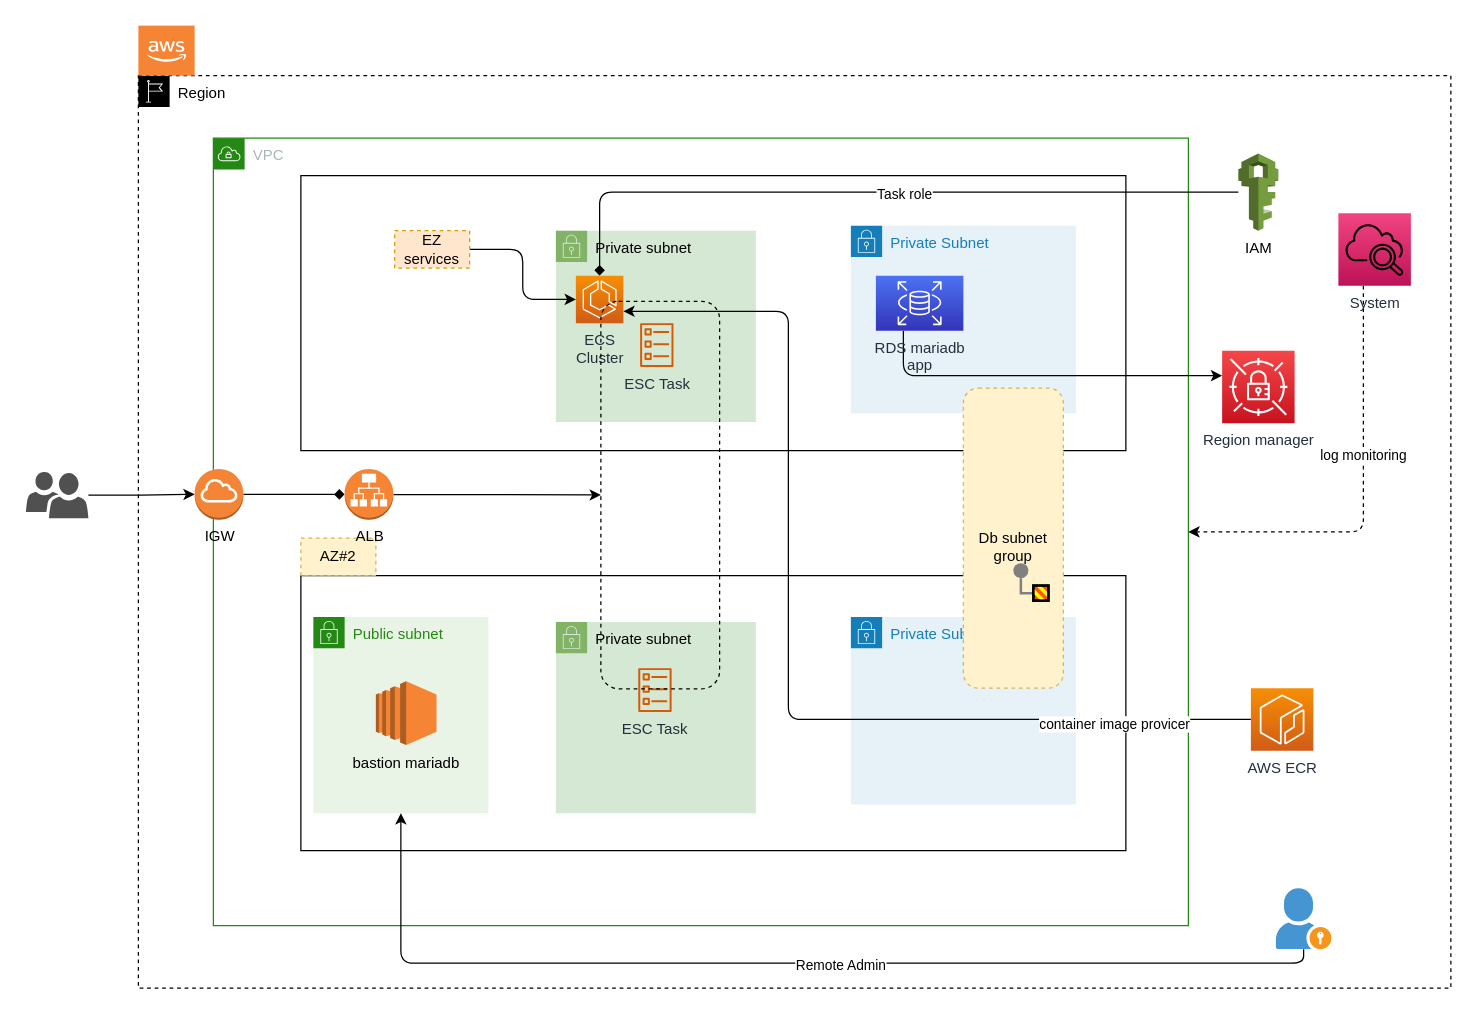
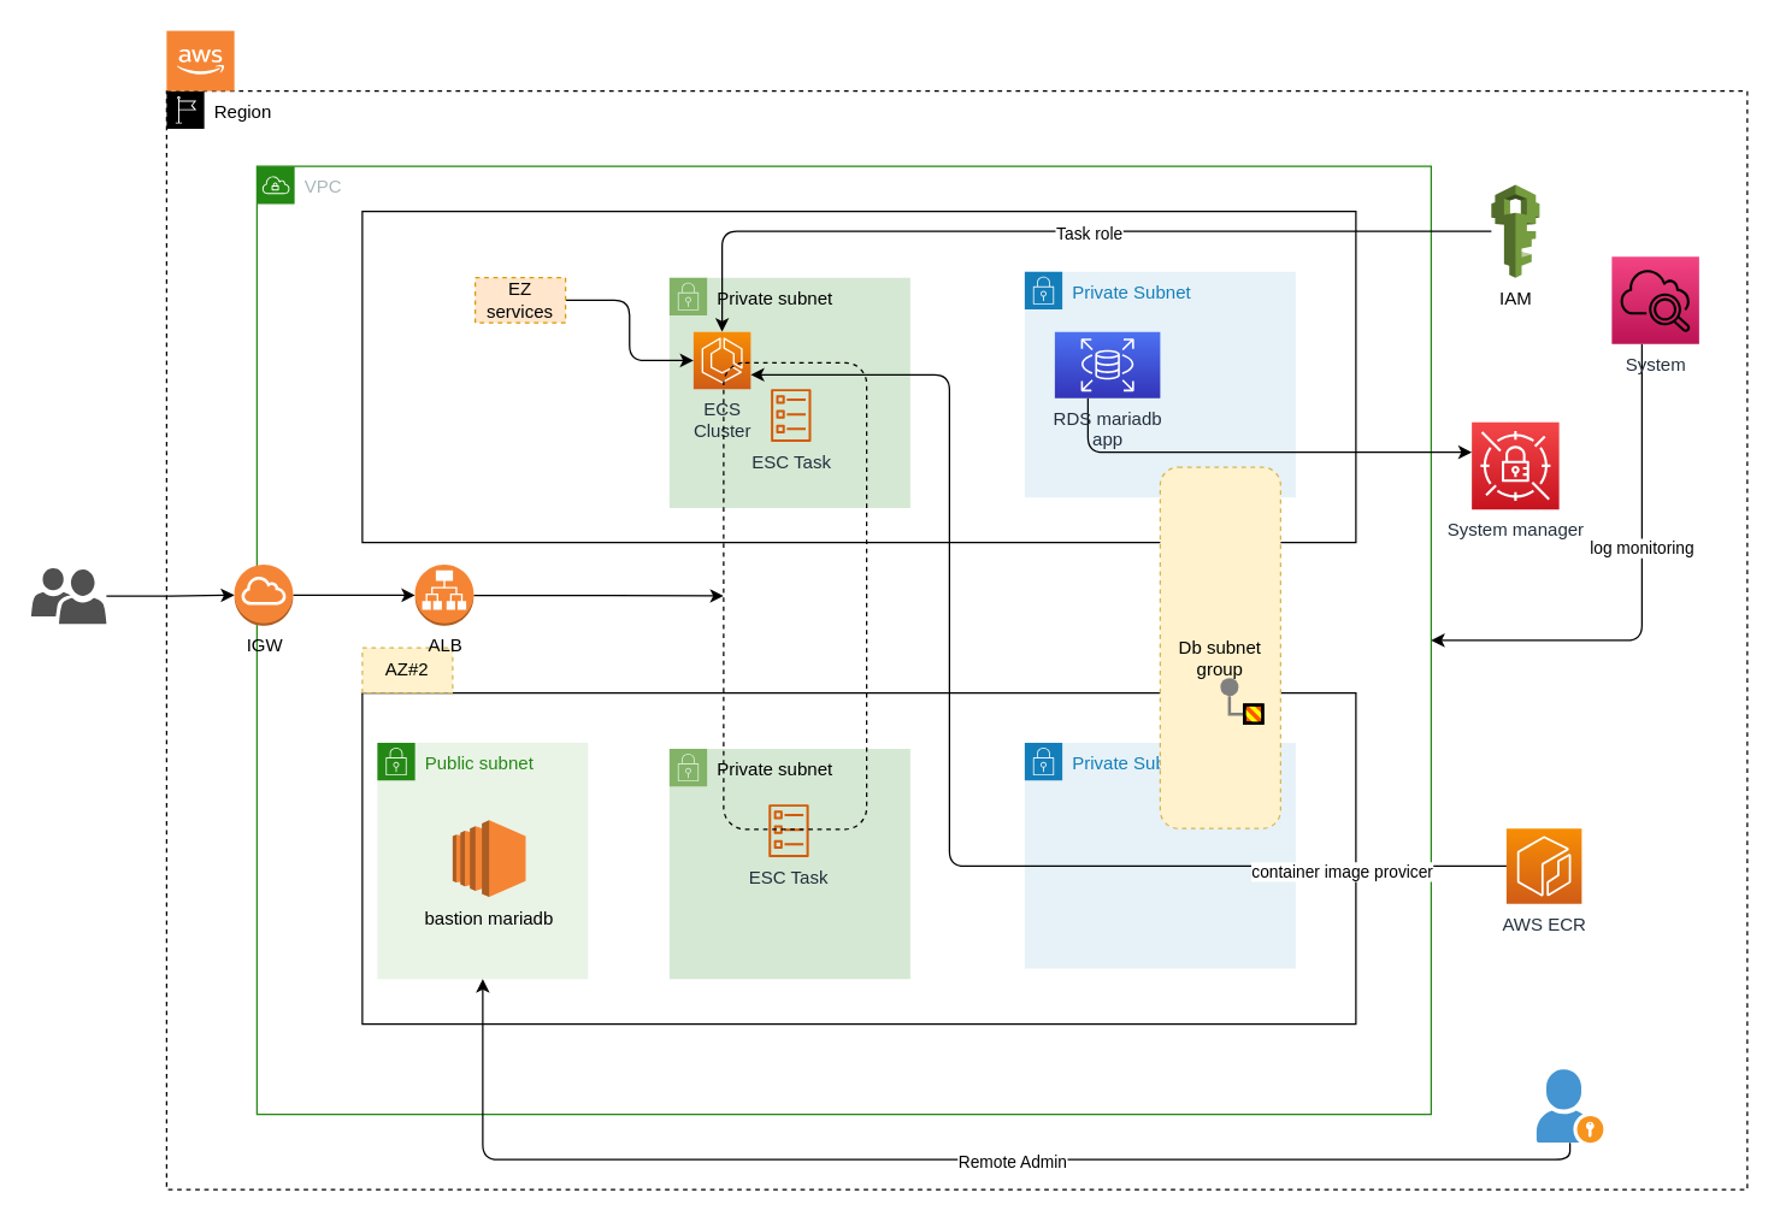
  <mxCell id="0" />
  <mxCell id="1" parent="0" />
  <mxCell id="2" value="Region" style="points=[[0,0],[0.25,0],[0.5,0],[0.75,0],[1,0],[1,0.25],[1,0.5],[1,0.75],[1,1],[0.75,1],[0.5,1],[0.25,1],[0,1],[0,0.75],[0,0.5],[0,0.25]];outlineConnect=0;html=1;whiteSpace=wrap;fontSize=12;fontStyle=0;shape=mxgraph.aws4.group;grIcon=mxgraph.aws4.group_region;verticalAlign=top;align=left;spacingLeft=30;dashed=1;" vertex="1" parent="1"><mxGeometry x="110" y="60" width="1050" height="730" as="geometry" /></mxCell>
  <mxCell id="3" value="VPC" style="points=[[0,0],[0.25,0],[0.5,0],[0.75,0],[1,0],[1,0.25],[1,0.5],[1,0.75],[1,1],[0.75,1],[0.5,1],[0.25,1],[0,1],[0,0.75],[0,0.5],[0,0.25]];outlineConnect=0;gradientColor=none;html=1;whiteSpace=wrap;fontSize=12;fontStyle=0;shape=mxgraph.aws4.group;grIcon=mxgraph.aws4.group_vpc;strokeColor=#248814;fillColor=none;verticalAlign=top;align=left;spacingLeft=30;fontColor=#AAB7B8;dashed=0;" vertex="1" parent="1"><mxGeometry x="170" y="110" width="780" height="630" as="geometry" /></mxCell>
  <mxCell id="4" value="AWS ECR" style="sketch=0;points=[[0,0,0],[0.25,0,0],[0.5,0,0],[0.75,0,0],[1,0,0],[0,1,0],[0.25,1,0],[0.5,1,0],[0.75,1,0],[1,1,0],[0,0.25,0],[0,0.5,0],[0,0.75,0],[1,0.25,0],[1,0.5,0],[1,0.75,0]];outlineConnect=0;fontColor=#232F3E;gradientColor=#F78E04;gradientDirection=north;fillColor=#D05C17;strokeColor=#ffffff;dashed=0;verticalLabelPosition=bottom;verticalAlign=top;align=center;html=1;fontSize=12;fontStyle=0;aspect=fixed;shape=mxgraph.aws4.resourceIcon;resIcon=mxgraph.aws4.ecr;" vertex="1" parent="1"><mxGeometry x="1000" y="550" width="50" height="50" as="geometry" /></mxCell>
  <mxCell id="5" value="" style="rounded=0;whiteSpace=wrap;html=1;" vertex="1" parent="1"><mxGeometry x="240" y="140" width="660" height="220" as="geometry" /></mxCell>
  <mxCell id="6" value="" style="rounded=0;whiteSpace=wrap;html=1;" vertex="1" parent="1"><mxGeometry x="240" y="460" width="660" height="220" as="geometry" /></mxCell>
  <mxCell id="7" value="Private Subnet" style="points=[[0,0],[0.25,0],[0.5,0],[0.75,0],[1,0],[1,0.25],[1,0.5],[1,0.75],[1,1],[0.75,1],[0.5,1],[0.25,1],[0,1],[0,0.75],[0,0.5],[0,0.25]];outlineConnect=0;gradientColor=none;html=1;whiteSpace=wrap;fontSize=12;fontStyle=0;shape=mxgraph.aws4.group;grIcon=mxgraph.aws4.group_security_group;grStroke=0;strokeColor=#147EBA;fillColor=#E6F2F8;verticalAlign=top;align=left;spacingLeft=30;fontColor=#147EBA;dashed=0;" vertex="1" parent="1"><mxGeometry x="680" y="180" width="180" height="150" as="geometry" /></mxCell>
  <mxCell id="8" style="edgeStyle=orthogonalEdgeStyle;rounded=1;orthogonalLoop=1;jettySize=auto;html=1;" edge="1" parent="1" source="9" target="37"><mxGeometry relative="1" as="geometry"><Array as="points"><mxPoint x="722" y="300" /></Array></mxGeometry></mxCell>
  <mxCell id="9" value="RDS mariadb&lt;br&gt;app" style="sketch=0;points=[[0,0,0],[0.25,0,0],[0.5,0,0],[0.75,0,0],[1,0,0],[0,1,0],[0.25,1,0],[0.5,1,0],[0.75,1,0],[1,1,0],[0,0.25,0],[0,0.5,0],[0,0.75,0],[1,0.25,0],[1,0.5,0],[1,0.75,0]];outlineConnect=0;fontColor=#232F3E;gradientColor=#4D72F3;gradientDirection=north;fillColor=#3334B9;strokeColor=#ffffff;dashed=0;verticalLabelPosition=bottom;verticalAlign=top;align=center;html=1;fontSize=12;fontStyle=0;aspect=fixed;shape=mxgraph.aws4.resourceIcon;resIcon=mxgraph.aws4.rds;" vertex="1" parent="1"><mxGeometry x="700" y="220" width="70" height="44" as="geometry" /></mxCell>
  <mxCell id="10" value="Private Subnet" style="points=[[0,0],[0.25,0],[0.5,0],[0.75,0],[1,0],[1,0.25],[1,0.5],[1,0.75],[1,1],[0.75,1],[0.5,1],[0.25,1],[0,1],[0,0.75],[0,0.5],[0,0.25]];outlineConnect=0;gradientColor=none;html=1;whiteSpace=wrap;fontSize=12;fontStyle=0;shape=mxgraph.aws4.group;grIcon=mxgraph.aws4.group_security_group;grStroke=0;strokeColor=#147EBA;fillColor=#E6F2F8;verticalAlign=top;align=left;spacingLeft=30;fontColor=#147EBA;dashed=0;" vertex="1" parent="1"><mxGeometry x="680" y="493" width="180" height="150" as="geometry" /></mxCell>
  <mxCell id="11" value="" style="group" vertex="1" connectable="0" parent="1"><mxGeometry x="770" y="310" width="80" height="240" as="geometry" /></mxCell>
  <mxCell id="12" value="" style="rounded=1;whiteSpace=wrap;html=1;fillColor=#fff2cc;dashed=1;strokeColor=#d6b656;" vertex="1" parent="11"><mxGeometry width="80" height="240" as="geometry" /></mxCell>
  <mxCell id="13" value="Db subnet&lt;br&gt;group" style="text;html=1;strokeColor=none;fillColor=none;align=center;verticalAlign=middle;whiteSpace=wrap;rounded=0;dashed=1;" vertex="1" parent="11"><mxGeometry x="10" y="106.667" width="60" height="40" as="geometry" /></mxCell>
  <mxCell id="14" value="Private subnet" style="points=[[0,0],[0.25,0],[0.5,0],[0.75,0],[1,0],[1,0.25],[1,0.5],[1,0.75],[1,1],[0.75,1],[0.5,1],[0.25,1],[0,1],[0,0.75],[0,0.5],[0,0.25]];outlineConnect=0;html=1;whiteSpace=wrap;fontSize=12;fontStyle=0;shape=mxgraph.aws4.group;grIcon=mxgraph.aws4.group_security_group;grStroke=0;strokeColor=#82b366;fillColor=#d5e8d4;verticalAlign=top;align=left;spacingLeft=30;dashed=0;" vertex="1" parent="1"><mxGeometry x="444" y="184" width="160" height="153" as="geometry" /></mxCell>
  <mxCell id="15" value="Private subnet" style="points=[[0,0],[0.25,0],[0.5,0],[0.75,0],[1,0],[1,0.25],[1,0.5],[1,0.75],[1,1],[0.75,1],[0.5,1],[0.25,1],[0,1],[0,0.75],[0,0.5],[0,0.25]];outlineConnect=0;html=1;whiteSpace=wrap;fontSize=12;fontStyle=0;shape=mxgraph.aws4.group;grIcon=mxgraph.aws4.group_security_group;grStroke=0;strokeColor=#82b366;fillColor=#d5e8d4;verticalAlign=top;align=left;spacingLeft=30;dashed=0;" vertex="1" parent="1"><mxGeometry x="444" y="497" width="160" height="153" as="geometry" /></mxCell>
  <mxCell id="16" value="ESC Task" style="sketch=0;outlineConnect=0;fontColor=#232F3E;gradientColor=none;fillColor=#D45B07;strokeColor=none;dashed=0;verticalLabelPosition=bottom;verticalAlign=top;align=center;html=1;fontSize=12;fontStyle=0;aspect=fixed;pointerEvents=1;shape=mxgraph.aws4.ecs_task;" vertex="1" parent="1"><mxGeometry x="511.25" y="258" width="27" height="35.03" as="geometry" /></mxCell>
  <mxCell id="17" value="ESC Task" style="sketch=0;outlineConnect=0;fontColor=#232F3E;gradientColor=none;fillColor=#D45B07;strokeColor=none;dashed=0;verticalLabelPosition=bottom;verticalAlign=top;align=center;html=1;fontSize=12;fontStyle=0;aspect=fixed;pointerEvents=1;shape=mxgraph.aws4.ecs_task;" vertex="1" parent="1"><mxGeometry x="509.75" y="534" width="27" height="35.03" as="geometry" /></mxCell>
  <mxCell id="18" value="ECS&lt;br&gt;Cluster" style="sketch=0;points=[[0,0,0],[0.25,0,0],[0.5,0,0],[0.75,0,0],[1,0,0],[0,1,0],[0.25,1,0],[0.5,1,0],[0.75,1,0],[1,1,0],[0,0.25,0],[0,0.5,0],[0,0.75,0],[1,0.25,0],[1,0.5,0],[1,0.75,0]];outlineConnect=0;fontColor=#232F3E;gradientColor=#F78E04;gradientDirection=north;fillColor=#D05C17;strokeColor=#ffffff;dashed=0;verticalLabelPosition=bottom;verticalAlign=top;align=center;html=1;fontSize=12;fontStyle=0;aspect=fixed;shape=mxgraph.aws4.resourceIcon;resIcon=mxgraph.aws4.ecs;" vertex="1" parent="1"><mxGeometry x="460" y="220" width="38" height="38" as="geometry" /></mxCell>
  <mxCell id="19" value="" style="rounded=1;whiteSpace=wrap;html=1;dashed=1;fillColor=none;" vertex="1" parent="1"><mxGeometry x="480" y="240.5" width="95" height="310" as="geometry" /></mxCell>
  <mxCell id="20" value="" style="outlineConnect=0;dashed=0;verticalLabelPosition=bottom;verticalAlign=top;align=center;html=1;shape=mxgraph.aws3.cloud_2;fillColor=#F58534;gradientColor=none;" vertex="1" parent="1"><mxGeometry x="110" y="20" width="45" height="40" as="geometry" /></mxCell>
  <mxCell id="21" value="AZ#2" style="text;html=1;strokeColor=#d6b656;fillColor=#fff2cc;align=center;verticalAlign=middle;whiteSpace=wrap;rounded=0;dashed=1;" vertex="1" parent="1"><mxGeometry x="240" y="430" width="60" height="30" as="geometry" /></mxCell>
- <mxCell id="22" style="edgeStyle=orthogonalEdgeStyle;rounded=0;orthogonalLoop=1;jettySize=auto;html=1;endArrow=diamond;" edge="1" parent="1" source="23" target="25"><mxGeometry relative="1" as="geometry" /></mxCell>
+ <mxCell id="22" style="edgeStyle=orthogonalEdgeStyle;rounded=0;orthogonalLoop=1;jettySize=auto;html=1;" edge="1" parent="1" source="23" target="25"><mxGeometry relative="1" as="geometry" /></mxCell>
  <mxCell id="23" value="IGW" style="outlineConnect=0;dashed=0;verticalLabelPosition=bottom;verticalAlign=top;align=center;html=1;shape=mxgraph.aws3.internet_gateway;fillColor=#F58536;gradientColor=none;" vertex="1" parent="1"><mxGeometry x="155" y="374.65" width="39" height="40.7" as="geometry" /></mxCell>
  <mxCell id="24" style="edgeStyle=orthogonalEdgeStyle;rounded=0;orthogonalLoop=1;jettySize=auto;html=1;entryX=0;entryY=0.5;entryDx=0;entryDy=0;" edge="1" parent="1" source="25" target="19"><mxGeometry relative="1" as="geometry" /></mxCell>
  <mxCell id="25" value="ALB" style="outlineConnect=0;dashed=0;verticalLabelPosition=bottom;verticalAlign=top;align=center;html=1;shape=mxgraph.aws3.application_load_balancer;fillColor=#F58534;gradientColor=none;" vertex="1" parent="1"><mxGeometry x="275" y="374.65" width="39" height="40.7" as="geometry" /></mxCell>
  <mxCell id="26" style="edgeStyle=orthogonalEdgeStyle;rounded=0;orthogonalLoop=1;jettySize=auto;html=1;entryX=0;entryY=0.5;entryDx=0;entryDy=0;entryPerimeter=0;" edge="1" parent="1" source="27" target="23"><mxGeometry relative="1" as="geometry" /></mxCell>
  <mxCell id="27" value="" style="sketch=0;pointerEvents=1;shadow=0;dashed=0;html=1;strokeColor=none;labelPosition=center;verticalLabelPosition=bottom;verticalAlign=top;align=center;fillColor=#505050;shape=mxgraph.mscae.intune.user_group" vertex="1" parent="1"><mxGeometry x="20" y="377" width="50" height="37" as="geometry" /></mxCell>
- <mxCell id="28" style="edgeStyle=orthogonalEdgeStyle;rounded=1;orthogonalLoop=1;jettySize=auto;html=1;endArrow=diamond;" edge="1" parent="1" source="30" target="18"><mxGeometry relative="1" as="geometry" /></mxCell>
+ <mxCell id="28" style="edgeStyle=orthogonalEdgeStyle;rounded=1;orthogonalLoop=1;jettySize=auto;html=1;" edge="1" parent="1" source="30" target="18"><mxGeometry relative="1" as="geometry" /></mxCell>
  <mxCell id="29" value="Task role" style="edgeLabel;html=1;align=center;verticalAlign=middle;resizable=0;points=[];" vertex="1" connectable="0" parent="28"><mxGeometry x="-0.072" y="1" relative="1" as="geometry"><mxPoint as="offset" /></mxGeometry></mxCell>
  <mxCell id="30" value="IAM" style="outlineConnect=0;dashed=0;verticalLabelPosition=bottom;verticalAlign=top;align=center;html=1;shape=mxgraph.aws3.iam;fillColor=#759C3E;gradientColor=none;" vertex="1" parent="1"><mxGeometry x="990" y="122.29" width="32" height="61.71" as="geometry" /></mxCell>
- <mxCell id="31" style="edgeStyle=orthogonalEdgeStyle;orthogonalLoop=1;jettySize=auto;html=1;rounded=1;dashed=1;" edge="1" parent="1" source="33" target="3"><mxGeometry relative="1" as="geometry"><Array as="points"><mxPoint x="1090" y="425" /></Array></mxGeometry></mxCell>
+ <mxCell id="31" style="edgeStyle=orthogonalEdgeStyle;orthogonalLoop=1;jettySize=auto;html=1;rounded=1;" edge="1" parent="1" source="33" target="3"><mxGeometry relative="1" as="geometry"><Array as="points"><mxPoint x="1090" y="425" /></Array></mxGeometry></mxCell>
  <mxCell id="32" value="log monitoring" style="edgeLabel;html=1;align=center;verticalAlign=middle;resizable=0;points=[];" vertex="1" connectable="0" parent="31"><mxGeometry x="-0.2" y="-1" relative="1" as="geometry"><mxPoint as="offset" /></mxGeometry></mxCell>
  <mxCell id="33" value="System" style="sketch=0;points=[[0,0,0],[0.25,0,0],[0.5,0,0],[0.75,0,0],[1,0,0],[0,1,0],[0.25,1,0],[0.5,1,0],[0.75,1,0],[1,1,0],[0,0.25,0],[0,0.5,0],[0,0.75,0],[1,0.25,0],[1,0.5,0],[1,0.75,0]];points=[[0,0,0],[0.25,0,0],[0.5,0,0],[0.75,0,0],[1,0,0],[0,1,0],[0.25,1,0],[0.5,1,0],[0.75,1,0],[1,1,0],[0,0.25,0],[0,0.5,0],[0,0.75,0],[1,0.25,0],[1,0.5,0],[1,0.75,0]];outlineConnect=0;fontColor=#232F3E;gradientColor=#F34482;gradientDirection=north;fillColor=#BC1356;strokeColor=default;dashed=0;verticalLabelPosition=bottom;verticalAlign=top;align=center;html=1;fontSize=12;fontStyle=0;aspect=fixed;shape=mxgraph.aws4.resourceIcon;resIcon=mxgraph.aws4.cloudwatch_2;" vertex="1" parent="1"><mxGeometry x="1070" y="170" width="58" height="58" as="geometry" /></mxCell>
  <mxCell id="34" value="" style="edgeStyle=orthogonalEdgeStyle;rounded=0;exitX=0;exitY=0.5;endArrow=none;dashed=0;html=1;strokeColor=#808080;strokeWidth=2;" edge="1" source="36" target="35" parent="1"><mxGeometry relative="1" as="geometry" /></mxCell>
  <mxCell id="35" value="" style="strokeWidth=2;dashed=0;align=center;fontSize=8;shape=ellipse;fillColor=#808080;strokeColor=none;" vertex="1" parent="1"><mxGeometry x="810" y="450" width="12" height="12" as="geometry" /></mxCell>
  <mxCell id="36" value="" style="strokeWidth=2;outlineConnect=0;dashed=0;align=center;fontSize=8;shape=mxgraph.eip.message_1;fillColor=#ff5500;fontStyle=1;" vertex="1" parent="1"><mxGeometry x="826" y="468" width="12" height="12" as="geometry" /></mxCell>
- <mxCell id="37" value="Region manager" style="sketch=0;points=[[0,0,0],[0.25,0,0],[0.5,0,0],[0.75,0,0],[1,0,0],[0,1,0],[0.25,1,0],[0.5,1,0],[0.75,1,0],[1,1,0],[0,0.25,0],[0,0.5,0],[0,0.75,0],[1,0.25,0],[1,0.5,0],[1,0.75,0]];outlineConnect=0;fontColor=#232F3E;gradientColor=#F54749;gradientDirection=north;fillColor=#C7131F;strokeColor=#ffffff;dashed=0;verticalLabelPosition=bottom;verticalAlign=top;align=center;html=1;fontSize=12;fontStyle=0;aspect=fixed;shape=mxgraph.aws4.resourceIcon;resIcon=mxgraph.aws4.secrets_manager;" vertex="1" parent="1"><mxGeometry x="977" y="280" width="58" height="58" as="geometry" /></mxCell>
+ <mxCell id="37" value="System manager" style="sketch=0;points=[[0,0,0],[0.25,0,0],[0.5,0,0],[0.75,0,0],[1,0,0],[0,1,0],[0.25,1,0],[0.5,1,0],[0.75,1,0],[1,1,0],[0,0.25,0],[0,0.5,0],[0,0.75,0],[1,0.25,0],[1,0.5,0],[1,0.75,0]];outlineConnect=0;fontColor=#232F3E;gradientColor=#F54749;gradientDirection=north;fillColor=#C7131F;strokeColor=#ffffff;dashed=0;verticalLabelPosition=bottom;verticalAlign=top;align=center;html=1;fontSize=12;fontStyle=0;aspect=fixed;shape=mxgraph.aws4.resourceIcon;resIcon=mxgraph.aws4.secrets_manager;" vertex="1" parent="1"><mxGeometry x="977" y="280" width="58" height="58" as="geometry" /></mxCell>
  <mxCell id="38" value="Public subnet" style="points=[[0,0],[0.25,0],[0.5,0],[0.75,0],[1,0],[1,0.25],[1,0.5],[1,0.75],[1,1],[0.75,1],[0.5,1],[0.25,1],[0,1],[0,0.75],[0,0.5],[0,0.25]];outlineConnect=0;gradientColor=none;html=1;whiteSpace=wrap;fontSize=12;fontStyle=0;shape=mxgraph.aws4.group;grIcon=mxgraph.aws4.group_security_group;grStroke=0;strokeColor=#248814;fillColor=#E9F3E6;verticalAlign=top;align=left;spacingLeft=30;fontColor=#248814;dashed=0;" vertex="1" parent="1"><mxGeometry x="250" y="493" width="140" height="157" as="geometry" /></mxCell>
  <mxCell id="39" value="bastion mariadb" style="outlineConnect=0;dashed=0;verticalLabelPosition=bottom;verticalAlign=top;align=center;html=1;shape=mxgraph.aws3.ec2;fillColor=#F58534;gradientColor=none;" vertex="1" parent="1"><mxGeometry x="300" y="544.5" width="48.5" height="51" as="geometry" /></mxCell>
  <mxCell id="40" style="edgeStyle=orthogonalEdgeStyle;rounded=1;orthogonalLoop=1;jettySize=auto;html=1;entryX=1;entryY=0.75;entryDx=0;entryDy=0;entryPerimeter=0;" edge="1" parent="1" source="4" target="18"><mxGeometry relative="1" as="geometry"><Array as="points"><mxPoint x="630" y="575" /><mxPoint x="630" y="249" /></Array></mxGeometry></mxCell>
  <mxCell id="41" value="container image provicer" style="edgeLabel;html=1;align=center;verticalAlign=middle;resizable=0;points=[];" vertex="1" connectable="0" parent="40"><mxGeometry x="-0.914" y="3" relative="1" as="geometry"><mxPoint x="-74" as="offset" /></mxGeometry></mxCell>
  <mxCell id="42" style="edgeStyle=orthogonalEdgeStyle;rounded=1;orthogonalLoop=1;jettySize=auto;html=1;" edge="1" parent="1" source="44" target="38"><mxGeometry relative="1" as="geometry"><Array as="points"><mxPoint x="1042" y="770" /><mxPoint x="320" y="770" /></Array></mxGeometry></mxCell>
  <mxCell id="43" value="Remote Admin" style="edgeLabel;html=1;align=center;verticalAlign=middle;resizable=0;points=[];" vertex="1" connectable="0" parent="42"><mxGeometry x="-0.105" y="1" relative="1" as="geometry"><mxPoint as="offset" /></mxGeometry></mxCell>
  <mxCell id="44" value="" style="shadow=0;dashed=0;html=1;strokeColor=none;fillColor=#4495D1;labelPosition=center;verticalLabelPosition=bottom;verticalAlign=top;align=center;outlineConnect=0;shape=mxgraph.veeam.portal_admin;" vertex="1" parent="1"><mxGeometry x="1020" y="710" width="44.4" height="48.8" as="geometry" /></mxCell>
  <mxCell id="45" style="edgeStyle=orthogonalEdgeStyle;rounded=1;orthogonalLoop=1;jettySize=auto;html=1;entryX=0;entryY=0.5;entryDx=0;entryDy=0;entryPerimeter=0;" edge="1" parent="1" source="46" target="18"><mxGeometry relative="1" as="geometry" /></mxCell>
  <mxCell id="46" value="EZ services" style="text;html=1;strokeColor=#d79b00;fillColor=#ffe6cc;align=center;verticalAlign=middle;whiteSpace=wrap;rounded=0;dashed=1;" vertex="1" parent="1"><mxGeometry x="315" y="184" width="60" height="30" as="geometry" /></mxCell>
